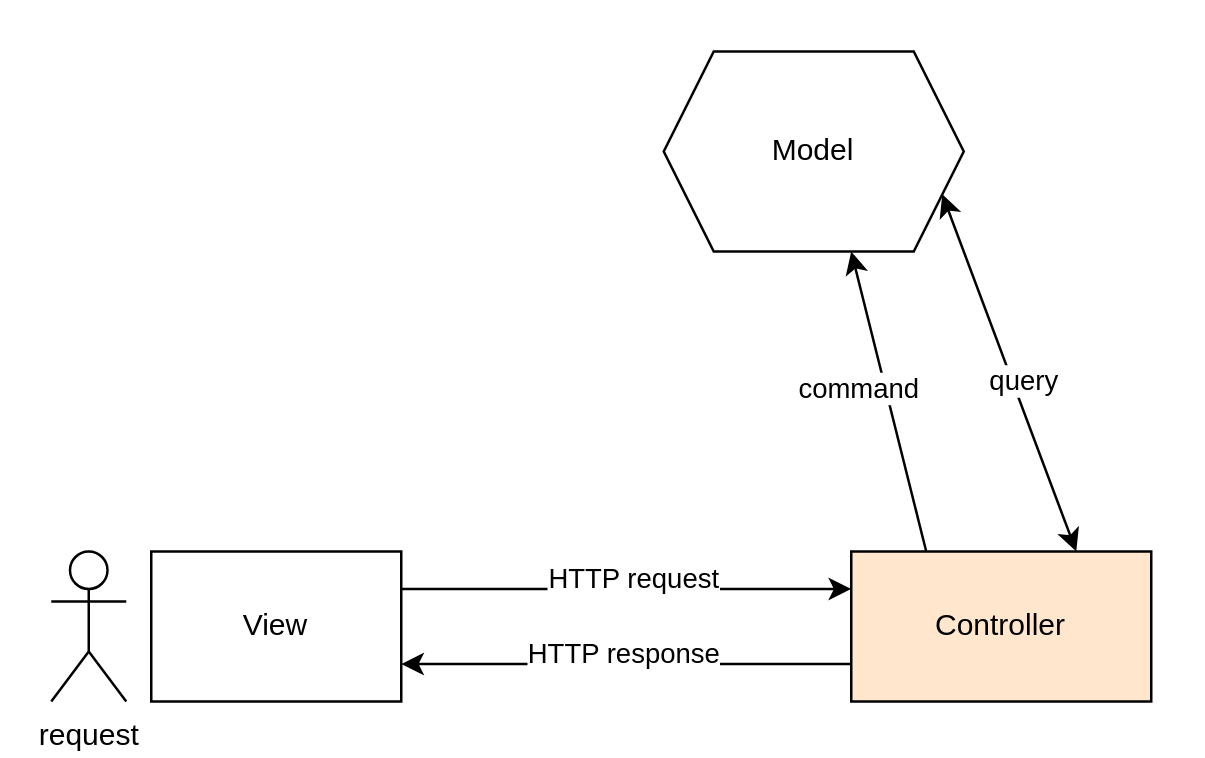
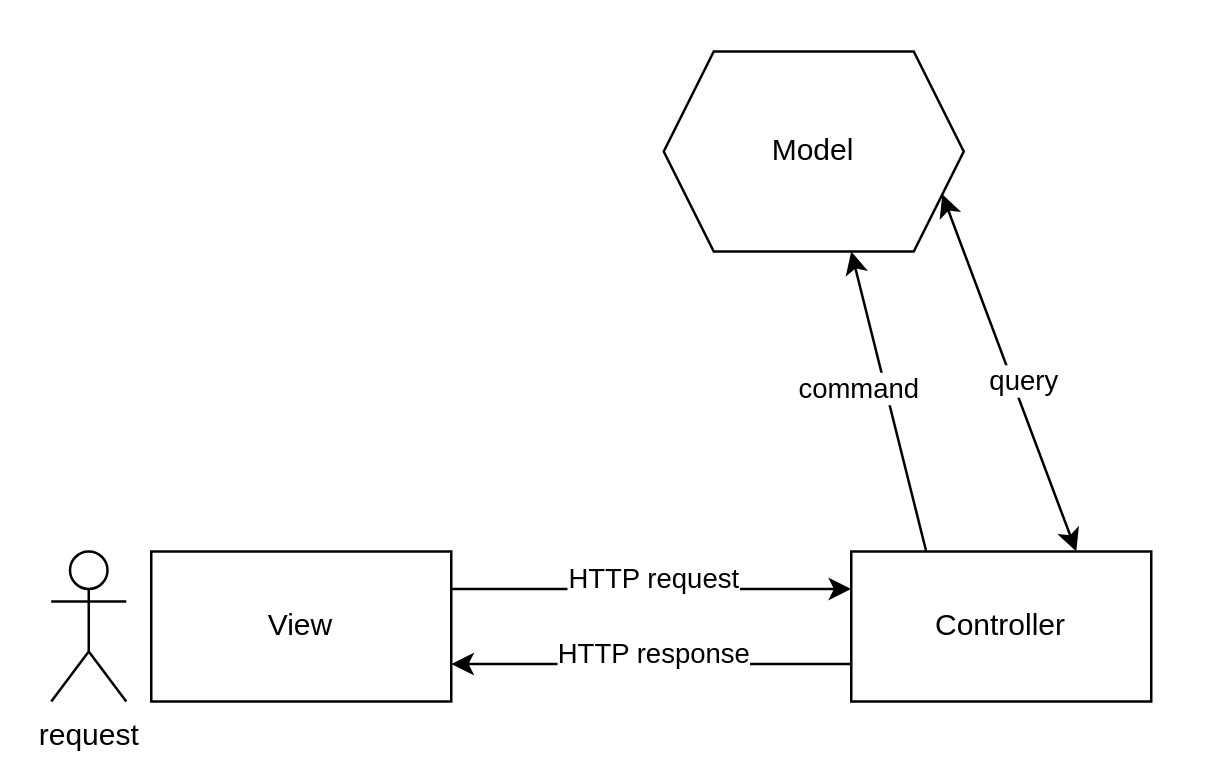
  <mxCell id="0" />
  <mxCell id="1" parent="0" />
- <mxCell id="2" value="View" style="rounded=0;whiteSpace=wrap;html=1;" vertex="1" parent="1"><mxGeometry x="60" y="220" width="100" height="60" as="geometry" /></mxCell>
- <mxCell id="3" value="Controller" style="rounded=0;whiteSpace=wrap;html=1;fillColor=#ffe6cc;" vertex="1" parent="1"><mxGeometry x="340" y="220" width="120" height="60" as="geometry" /></mxCell>
+ <mxCell id="2" value="View" style="rounded=0;whiteSpace=wrap;html=1;" vertex="1" parent="1"><mxGeometry x="60" y="220" width="120" height="60" as="geometry" /></mxCell>
+ <mxCell id="3" value="Controller" style="rounded=0;whiteSpace=wrap;html=1;" vertex="1" parent="1"><mxGeometry x="340" y="220" width="120" height="60" as="geometry" /></mxCell>
  <mxCell id="4" value="" style="endArrow=classic;html=1;rounded=0;exitX=1;exitY=0.25;exitDx=0;exitDy=0;entryX=0;entryY=0.25;entryDx=0;entryDy=0;" edge="1" parent="1" source="2" target="3"><mxGeometry width="50" height="50" relative="1" as="geometry"><mxPoint x="210" y="250" as="sourcePoint" /><mxPoint x="260" y="200" as="targetPoint" /></mxGeometry></mxCell>
  <mxCell id="5" value="HTTP request" style="edgeLabel;html=1;align=center;verticalAlign=middle;resizable=0;points=[];" vertex="1" connectable="0" parent="4"><mxGeometry x="0.237" relative="1" as="geometry"><mxPoint x="-19" y="-5" as="offset" /></mxGeometry></mxCell>
  <mxCell id="6" value="" style="endArrow=classic;html=1;rounded=0;exitX=0;exitY=0.75;exitDx=0;exitDy=0;entryX=1;entryY=0.75;entryDx=0;entryDy=0;" edge="1" parent="1" source="3" target="2"><mxGeometry width="50" height="50" relative="1" as="geometry"><mxPoint x="249" y="310" as="sourcePoint" /><mxPoint x="299" y="260" as="targetPoint" /></mxGeometry></mxCell>
  <mxCell id="7" value="HTTP response" style="edgeLabel;html=1;align=center;verticalAlign=middle;resizable=0;points=[];" vertex="1" connectable="0" parent="6"><mxGeometry x="0.2" y="2" relative="1" as="geometry"><mxPoint x="16" y="-7" as="offset" /></mxGeometry></mxCell>
  <mxCell id="8" value="" style="endArrow=classic;html=1;rounded=0;exitX=0.25;exitY=0;exitDx=0;exitDy=0;entryX=0.625;entryY=1;entryDx=0;entryDy=0;" edge="1" parent="1" source="3" target="13"><mxGeometry width="50" height="50" relative="1" as="geometry"><mxPoint x="250" y="80" as="sourcePoint" /><mxPoint x="290" y="90" as="targetPoint" /></mxGeometry></mxCell>
  <mxCell id="9" value="command" style="edgeLabel;html=1;align=center;verticalAlign=middle;resizable=0;points=[];" vertex="1" connectable="0" parent="8"><mxGeometry x="-0.112" y="-1" relative="1" as="geometry"><mxPoint x="-15" y="-12" as="offset" /></mxGeometry></mxCell>
  <mxCell id="10" value="" style="endArrow=classic;startArrow=classic;html=1;rounded=0;entryX=1;entryY=0.75;entryDx=0;entryDy=0;exitX=0.75;exitY=0;exitDx=0;exitDy=0;" edge="1" parent="1" source="3" target="13"><mxGeometry width="50" height="50" relative="1" as="geometry"><mxPoint x="250" y="80" as="sourcePoint" /><mxPoint x="320" y="75" as="targetPoint" /></mxGeometry></mxCell>
  <mxCell id="11" value="query" style="edgeLabel;html=1;align=center;verticalAlign=middle;resizable=0;points=[];" vertex="1" connectable="0" parent="10"><mxGeometry x="-0.004" relative="1" as="geometry"><mxPoint x="5" y="3" as="offset" /></mxGeometry></mxCell>
  <mxCell id="12" value="request" style="shape=umlActor;verticalLabelPosition=bottom;verticalAlign=top;html=1;outlineConnect=0;" vertex="1" parent="1"><mxGeometry x="20" y="220" width="30" height="60" as="geometry" /></mxCell>
  <mxCell id="13" value="Model" style="shape=hexagon;perimeter=hexagonPerimeter2;whiteSpace=wrap;html=1;fixedSize=1;" vertex="1" parent="1"><mxGeometry x="265" y="20" width="120" height="80" as="geometry" /></mxCell>
